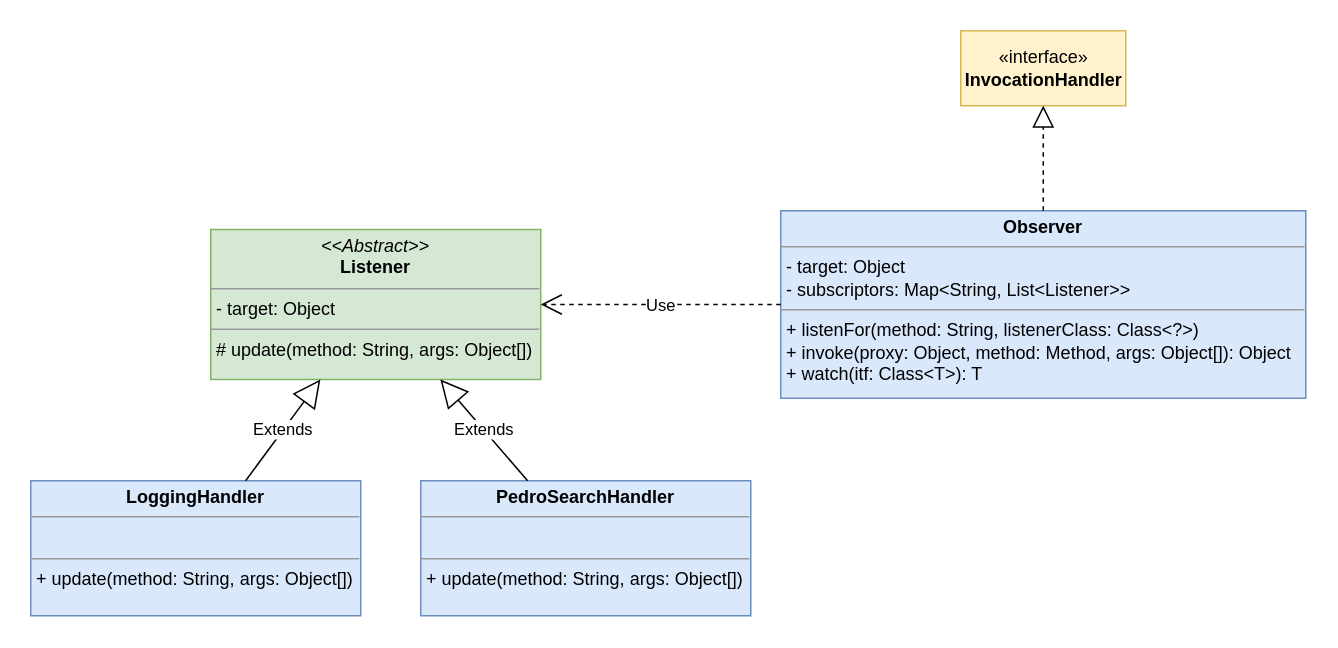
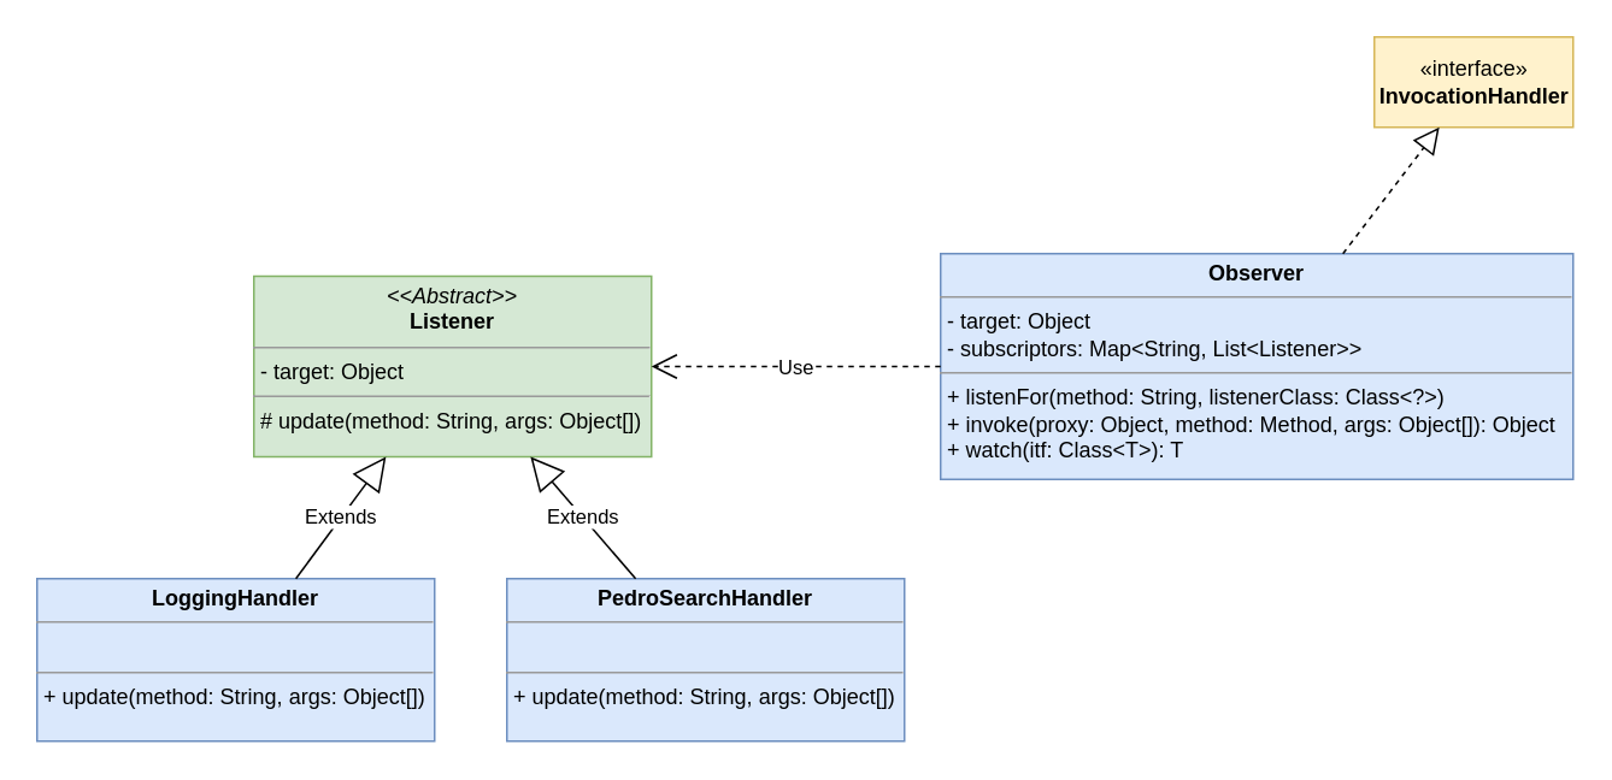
  <mxCell id="0" />
  <mxCell id="1" parent="0" />
  <mxCell id="2" value="&lt;p style=&quot;margin: 0px ; margin-top: 4px ; text-align: center&quot;&gt;&lt;i&gt;&amp;lt;&amp;lt;Abstract&amp;gt;&amp;gt;&lt;/i&gt;&lt;br&gt;&lt;b&gt;Listener&lt;/b&gt;&lt;/p&gt;&lt;hr size=&quot;1&quot;&gt;&lt;p style=&quot;margin: 0px ; margin-left: 4px&quot;&gt;- target: Object&lt;/p&gt;&lt;hr size=&quot;1&quot;&gt;&lt;p style=&quot;margin: 0px ; margin-left: 4px&quot;&gt;# update(method: String, args: Object[])&lt;br&gt;&lt;/p&gt;" style="verticalAlign=top;align=left;overflow=fill;fontSize=12;fontFamily=Helvetica;html=1;fillColor=#d5e8d4;strokeColor=#82b366;" vertex="1" parent="1"><mxGeometry x="140" y="152.5" width="220" height="100" as="geometry" /></mxCell>
  <mxCell id="3" value="&lt;p style=&quot;margin: 0px ; margin-top: 4px ; text-align: center&quot;&gt;&lt;b&gt;Observer&lt;/b&gt;&lt;/p&gt;&lt;hr size=&quot;1&quot;&gt;&lt;p style=&quot;margin: 0px ; margin-left: 4px&quot;&gt;- target: Object&lt;/p&gt;&lt;p style=&quot;margin: 0px ; margin-left: 4px&quot;&gt;- subscriptors: Map&amp;lt;String, List&amp;lt;Listener&amp;gt;&amp;gt;&lt;/p&gt;&lt;hr size=&quot;1&quot;&gt;&lt;p style=&quot;margin: 0px ; margin-left: 4px&quot;&gt;+ listenFor(method: String, listenerClass: Class&amp;lt;?&amp;gt;)&lt;/p&gt;&lt;p style=&quot;margin: 0px ; margin-left: 4px&quot;&gt;+ invoke(proxy: Object, method: Method, args: Object[]): Object&lt;/p&gt;&lt;p style=&quot;margin: 0px ; margin-left: 4px&quot;&gt;+ watch(itf: Class&amp;lt;T&amp;gt;): T&lt;/p&gt;" style="verticalAlign=top;align=left;overflow=fill;fontSize=12;fontFamily=Helvetica;html=1;fillColor=#dae8fc;strokeColor=#6c8ebf;" vertex="1" parent="1"><mxGeometry x="520" y="140" width="350" height="125" as="geometry" /></mxCell>
- <mxCell id="4" value="«interface»&lt;br&gt;&lt;b&gt;InvocationHandler&lt;/b&gt;" style="html=1;fillColor=#fff2cc;strokeColor=#d6b656;" vertex="1" parent="1"><mxGeometry x="640" y="20" width="110" height="50" as="geometry" /></mxCell>
+ <mxCell id="4" value="«interface»&lt;br&gt;&lt;b&gt;InvocationHandler&lt;/b&gt;" style="html=1;fillColor=#fff2cc;strokeColor=#d6b656;" vertex="1" parent="1"><mxGeometry x="760" y="20" width="110" height="50" as="geometry" /></mxCell>
  <mxCell id="5" value="" style="endArrow=block;dashed=1;endFill=0;endSize=12;html=1;rounded=0;" edge="1" parent="1" source="3" target="4"><mxGeometry width="160" relative="1" as="geometry"><mxPoint x="490" y="260" as="sourcePoint" /><mxPoint x="650" y="260" as="targetPoint" /></mxGeometry></mxCell>
  <mxCell id="6" value="Use" style="endArrow=open;endSize=12;dashed=1;html=1;rounded=0;" edge="1" parent="1" source="3" target="2"><mxGeometry width="160" relative="1" as="geometry"><mxPoint x="490" y="260" as="sourcePoint" /><mxPoint x="650" y="260" as="targetPoint" /></mxGeometry></mxCell>
  <mxCell id="7" value="&lt;p style=&quot;margin: 0px ; margin-top: 4px ; text-align: center&quot;&gt;&lt;b&gt;LoggingHandler&lt;/b&gt;&lt;/p&gt;&lt;hr size=&quot;1&quot;&gt;&lt;p style=&quot;margin: 0px ; margin-left: 4px&quot;&gt;&lt;br&gt;&lt;/p&gt;&lt;hr size=&quot;1&quot;&gt;&lt;p style=&quot;margin: 0px ; margin-left: 4px&quot;&gt;+ update(method: String, args: Object[])&lt;br&gt;&lt;/p&gt;" style="verticalAlign=top;align=left;overflow=fill;fontSize=12;fontFamily=Helvetica;html=1;fillColor=#dae8fc;strokeColor=#6c8ebf;" vertex="1" parent="1"><mxGeometry x="20" y="320" width="220" height="90" as="geometry" /></mxCell>
  <mxCell id="8" value="&lt;p style=&quot;margin: 0px ; margin-top: 4px ; text-align: center&quot;&gt;&lt;b&gt;PedroSearchHandler&lt;/b&gt;&lt;/p&gt;&lt;hr size=&quot;1&quot;&gt;&lt;p style=&quot;margin: 0px ; margin-left: 4px&quot;&gt;&lt;br&gt;&lt;/p&gt;&lt;hr size=&quot;1&quot;&gt;&lt;p style=&quot;margin: 0px ; margin-left: 4px&quot;&gt;+ update(method: String, args: Object[])&lt;br&gt;&lt;/p&gt;" style="verticalAlign=top;align=left;overflow=fill;fontSize=12;fontFamily=Helvetica;html=1;fillColor=#dae8fc;strokeColor=#6c8ebf;" vertex="1" parent="1"><mxGeometry x="280" y="320" width="220" height="90" as="geometry" /></mxCell>
  <mxCell id="9" value="Extends" style="endArrow=block;endSize=16;endFill=0;html=1;rounded=0;" edge="1" parent="1" source="7" target="2"><mxGeometry width="160" relative="1" as="geometry"><mxPoint x="410" y="210" as="sourcePoint" /><mxPoint x="570" y="210" as="targetPoint" /></mxGeometry></mxCell>
  <mxCell id="10" value="Extends" style="endArrow=block;endSize=16;endFill=0;html=1;rounded=0;" edge="1" parent="1" source="8" target="2"><mxGeometry width="160" relative="1" as="geometry"><mxPoint x="410" y="210" as="sourcePoint" /><mxPoint x="570" y="210" as="targetPoint" /></mxGeometry></mxCell>
